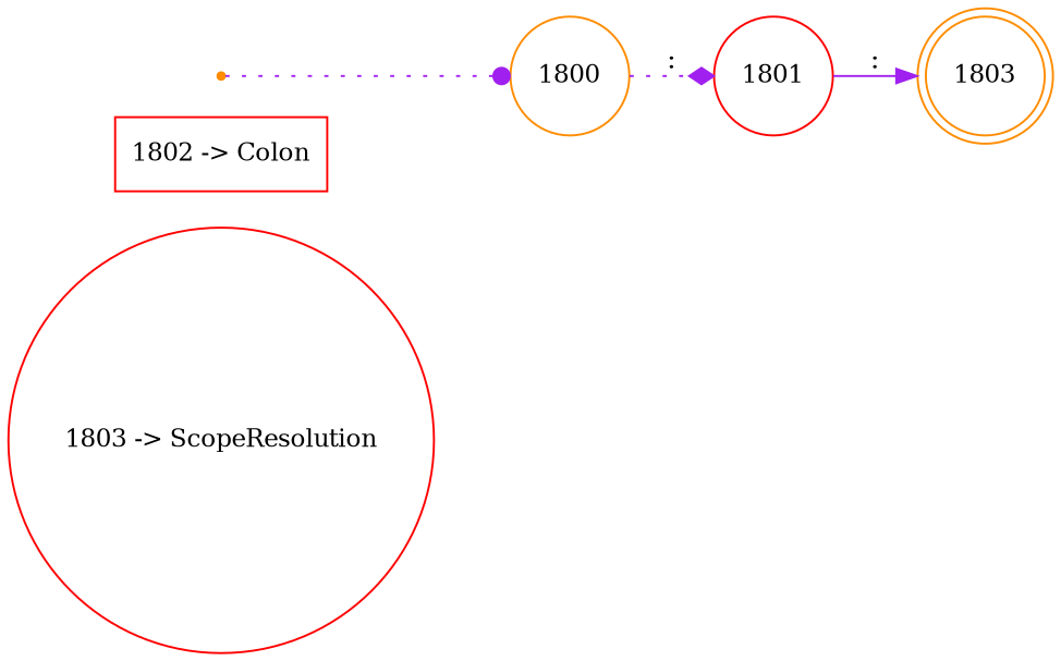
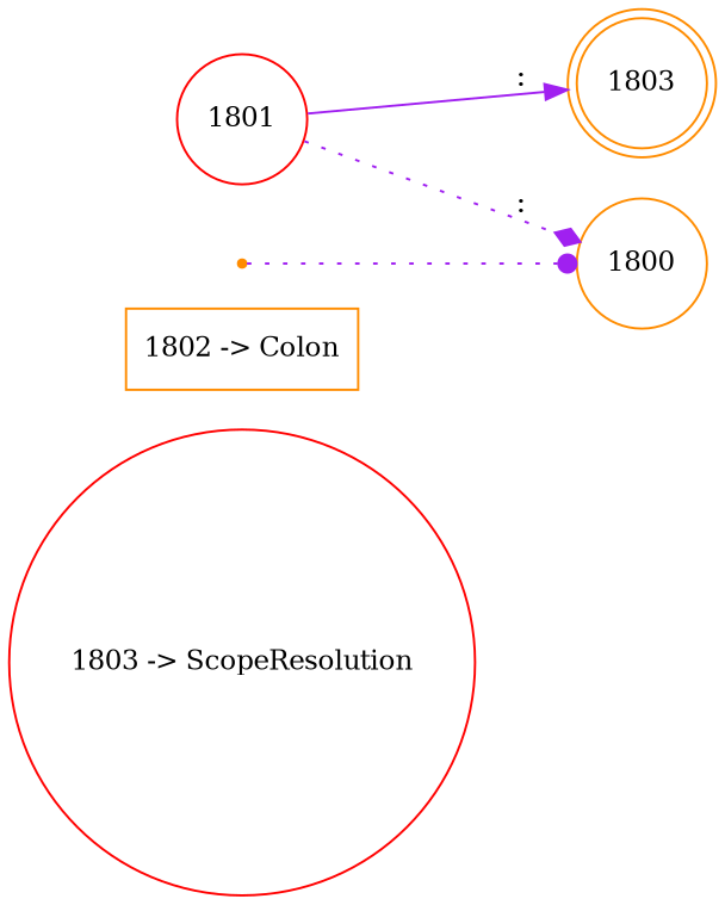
  digraph {
    rankdir=LR
    node [color=darkorange fontsize=12 shape=circle]
    edge [color=purple style=dotted]
    n1 [color=red label="1803 -> ScopeResolution"]
-   n2 [color=red label="1802 -> Colon" shape=rectangle]
+   n2 [label="1802 -> Colon" shape=rectangle]
    n3 [label=1800]
    n4 [color=red label=1801]
    n5 [label=1803 shape=doublecircle]
    n6 [label=1803 shape=point]
-   n3 -> n4 [arrowhead=diamond label=":"]
+   n4 -> n3 [arrowhead=diamond label=":"]
    n4 -> n5 [arrowhead=normal label=":" style=solid]
    n6 -> n3 [arrowhead=dot]
  }
